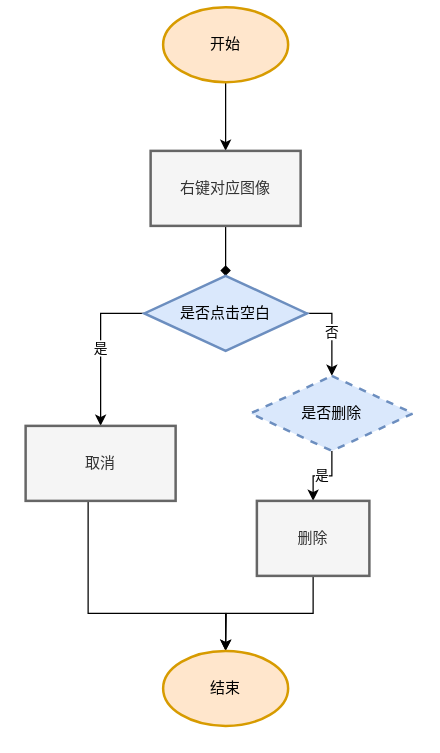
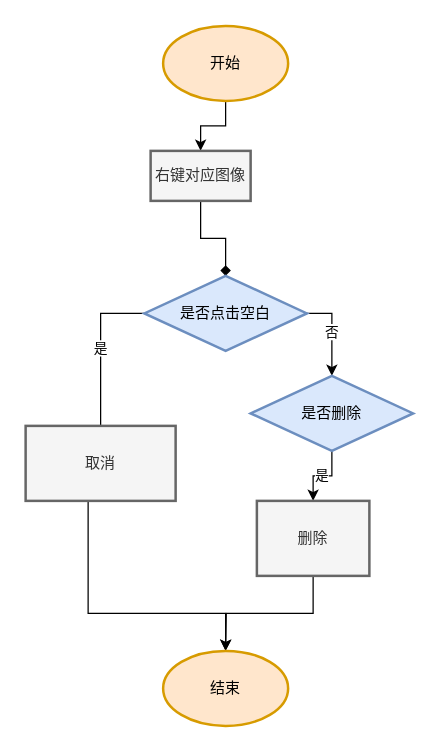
  <mxCell id="0" />
  <mxCell id="1" parent="0" />
  <mxCell id="2" value="" style="edgeStyle=orthogonalEdgeStyle;rounded=0;orthogonalLoop=1;jettySize=auto;html=1;" edge="1" parent="1" source="3" target="5"><mxGeometry relative="1" as="geometry" /></mxCell>
- <mxCell id="3" value="开始" style="strokeWidth=2;html=1;shape=mxgraph.flowchart.start_1;whiteSpace=wrap;fillColor=#ffe6cc;strokeColor=#d79b00;" vertex="1" parent="1"><mxGeometry x="130" y="5" width="100" height="60" as="geometry" /></mxCell>
+ <mxCell id="3" value="开始" style="strokeWidth=2;html=1;shape=mxgraph.flowchart.start_1;whiteSpace=wrap;fillColor=#ffe6cc;strokeColor=#d79b00;" vertex="1" parent="1"><mxGeometry x="130" y="20" width="100" height="60" as="geometry" /></mxCell>
  <mxCell id="4" value="" style="edgeStyle=orthogonalEdgeStyle;rounded=0;orthogonalLoop=1;jettySize=auto;html=1;endArrow=diamond;" edge="1" parent="1" source="5" target="8"><mxGeometry relative="1" as="geometry" /></mxCell>
- <mxCell id="5" value="右键对应图像" style="whiteSpace=wrap;html=1;strokeWidth=2;fillColor=#f5f5f5;fontColor=#333333;strokeColor=#666666;" vertex="1" parent="1"><mxGeometry x="120" y="120" width="120" height="60" as="geometry" /></mxCell>
+ <mxCell id="5" value="右键对应图像" style="whiteSpace=wrap;html=1;strokeWidth=2;fillColor=#f5f5f5;fontColor=#333333;strokeColor=#666666;" vertex="1" parent="1"><mxGeometry x="120" y="120" width="80" height="40" as="geometry" /></mxCell>
  <mxCell id="6" value="否" style="edgeStyle=orthogonalEdgeStyle;rounded=0;orthogonalLoop=1;jettySize=auto;html=1;exitX=1;exitY=0.5;exitDx=0;exitDy=0;" edge="1" parent="1" source="8" target="10"><mxGeometry relative="1" as="geometry"><mxPoint as="offset" /></mxGeometry></mxCell>
- <mxCell id="7" value="是" style="edgeStyle=orthogonalEdgeStyle;rounded=0;orthogonalLoop=1;jettySize=auto;html=1;exitX=0;exitY=0.5;exitDx=0;exitDy=0;" edge="1" parent="1" source="8" target="14"><mxGeometry relative="1" as="geometry" /></mxCell>
+ <mxCell id="7" value="是" style="edgeStyle=orthogonalEdgeStyle;rounded=0;orthogonalLoop=1;jettySize=auto;html=1;exitX=0;exitY=0.5;exitDx=0;exitDy=0;endArrow=none;" edge="1" parent="1" source="8" target="14"><mxGeometry relative="1" as="geometry" /></mxCell>
  <mxCell id="8" value="是否点击空白" style="rhombus;whiteSpace=wrap;html=1;strokeWidth=2;fillColor=#dae8fc;strokeColor=#6c8ebf;" vertex="1" parent="1"><mxGeometry x="115" y="220" width="130" height="60" as="geometry" /></mxCell>
  <mxCell id="9" value="是" style="edgeStyle=orthogonalEdgeStyle;rounded=0;orthogonalLoop=1;jettySize=auto;html=1;" edge="1" parent="1" source="10" target="12"><mxGeometry relative="1" as="geometry" /></mxCell>
- <mxCell id="10" value="是否删除" style="rhombus;whiteSpace=wrap;html=1;strokeWidth=2;fillColor=#dae8fc;strokeColor=#6c8ebf;dashed=1;" vertex="1" parent="1"><mxGeometry x="200" y="300" width="130" height="60" as="geometry" /></mxCell>
+ <mxCell id="10" value="是否删除" style="rhombus;whiteSpace=wrap;html=1;strokeWidth=2;fillColor=#dae8fc;strokeColor=#6c8ebf;" vertex="1" parent="1"><mxGeometry x="200" y="300" width="130" height="60" as="geometry" /></mxCell>
  <mxCell id="11" style="edgeStyle=orthogonalEdgeStyle;rounded=0;orthogonalLoop=1;jettySize=auto;html=1;exitX=0.5;exitY=1;exitDx=0;exitDy=0;" edge="1" parent="1" source="12"><mxGeometry relative="1" as="geometry"><mxPoint x="180" y="520" as="targetPoint" /></mxGeometry></mxCell>
  <mxCell id="12" value="删除" style="whiteSpace=wrap;html=1;strokeWidth=2;fillColor=#f5f5f5;fontColor=#333333;strokeColor=#666666;" vertex="1" parent="1"><mxGeometry x="205" y="400" width="90" height="60" as="geometry" /></mxCell>
  <mxCell id="13" style="edgeStyle=orthogonalEdgeStyle;rounded=0;orthogonalLoop=1;jettySize=auto;html=1;" edge="1" parent="1" source="14" target="15"><mxGeometry relative="1" as="geometry"><Array as="points"><mxPoint x="70" y="490" /><mxPoint x="180" y="490" /></Array></mxGeometry></mxCell>
  <mxCell id="14" value="取消" style="whiteSpace=wrap;html=1;strokeWidth=2;fillColor=#f5f5f5;fontColor=#333333;strokeColor=#666666;" vertex="1" parent="1"><mxGeometry x="20" y="340" width="120" height="60" as="geometry" /></mxCell>
  <mxCell id="15" value="结束" style="strokeWidth=2;html=1;shape=mxgraph.flowchart.start_1;whiteSpace=wrap;fillColor=#ffe6cc;strokeColor=#d79b00;" vertex="1" parent="1"><mxGeometry x="130" y="520" width="100" height="60" as="geometry" /></mxCell>
